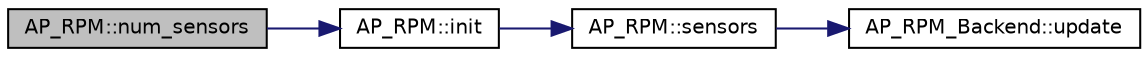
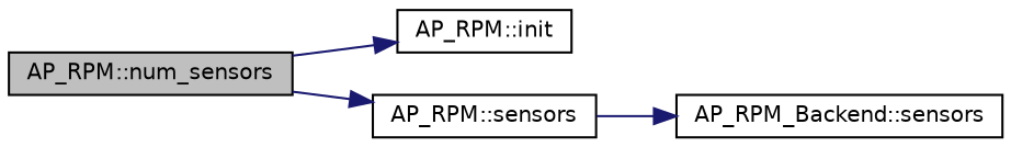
  digraph {
    rankdir=LR
    node [color=black fillcolor=white fontname=Helvetica fontsize=10 shape=record style=filled]
    edge [color=midnightblue fontname=Helvetica fontsize=10 labelfontname=Helvetica labelfontsize=10 style=solid]
    n1 [fillcolor=grey75 fontcolor=black height=0.2 label="AP_RPM::num_sensors" width=0.4]
    n2 [height=0.2 label="AP_RPM::init" width=0.4]
    n3 [height=0.2 label="AP_RPM::sensors" width=0.4]
-   n4 [height=0.2 label="AP_RPM_Backend::update" width=0.4]
+   n4 [height=0.2 label="AP_RPM_Backend::sensors" width=0.4]
    n1 -> n2
-   n2 -> n3
+   n1 -> n3
    n3 -> n4
  }
